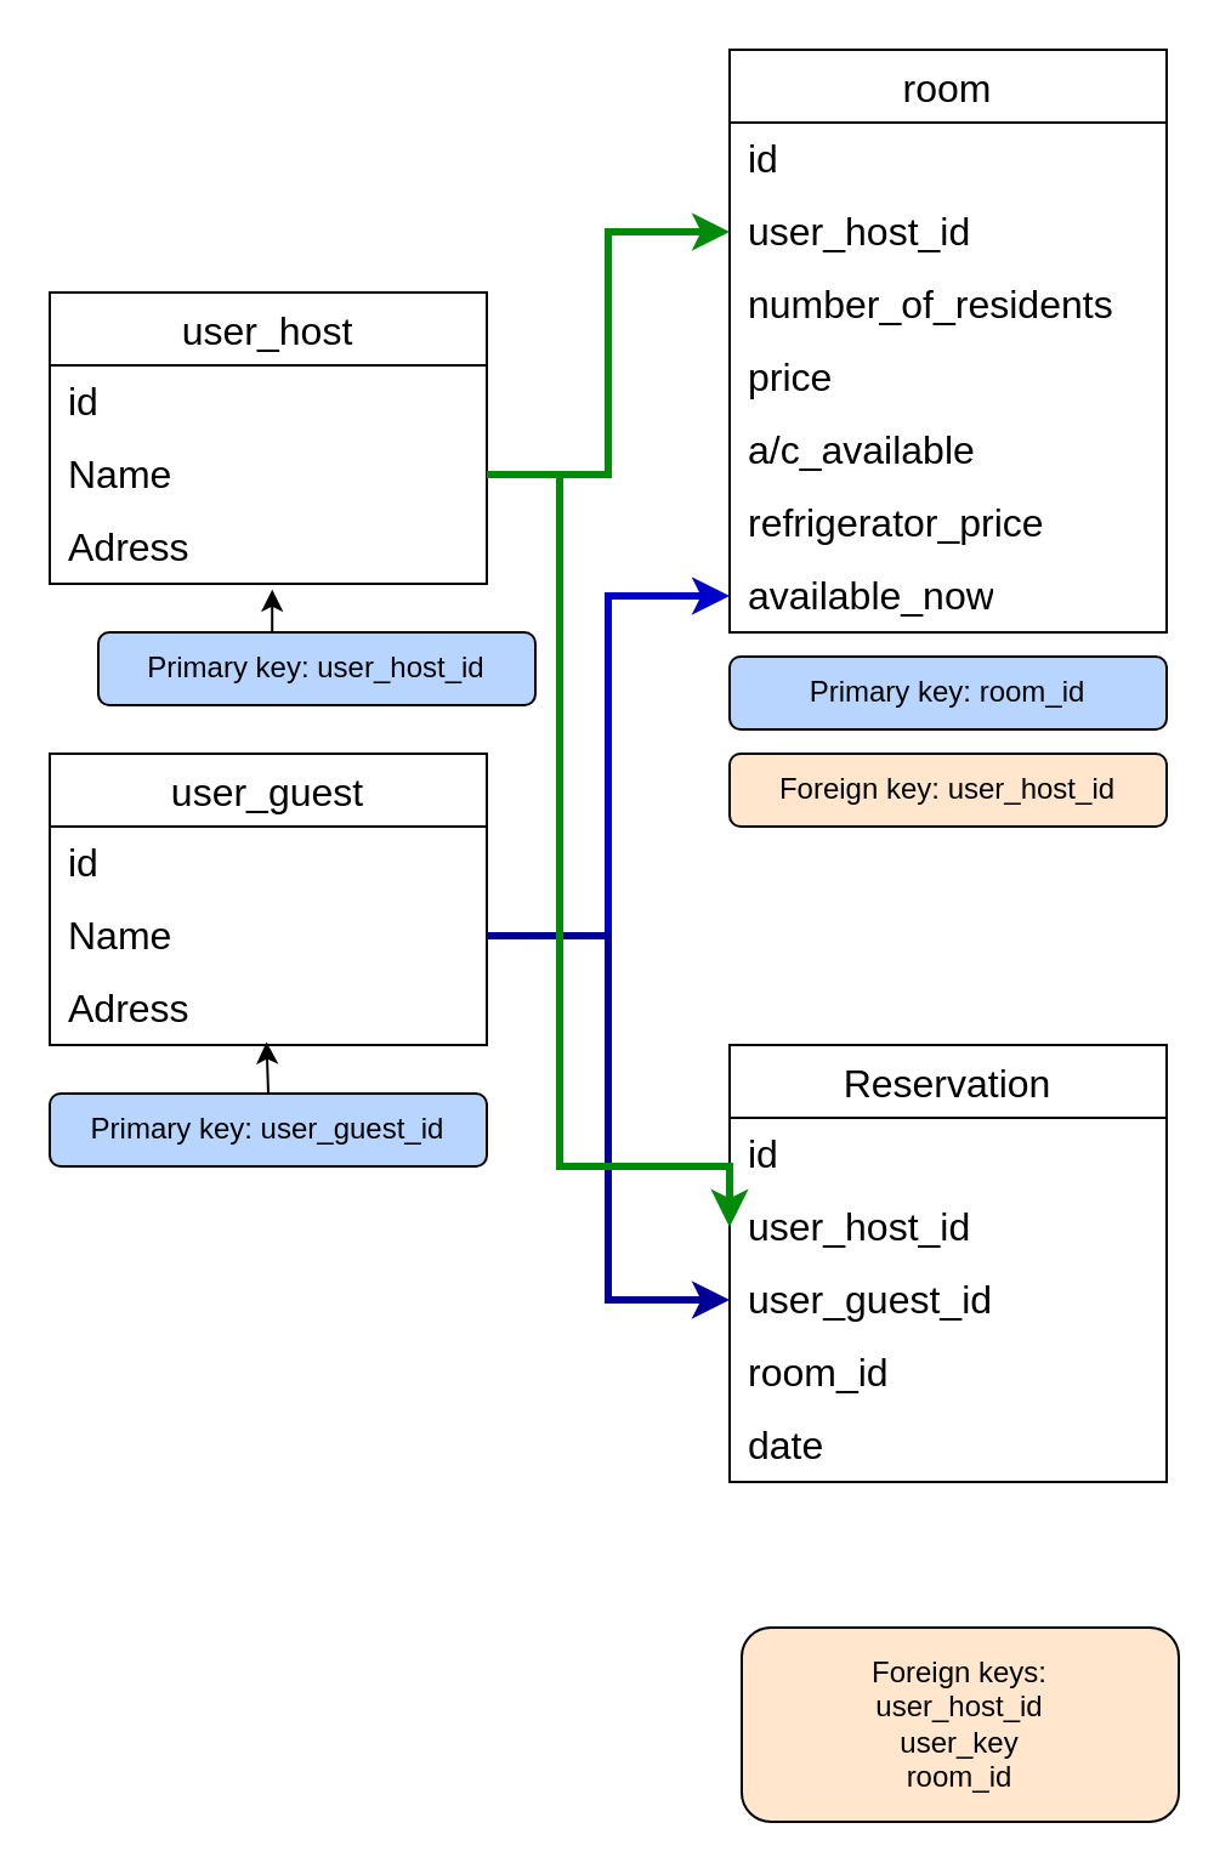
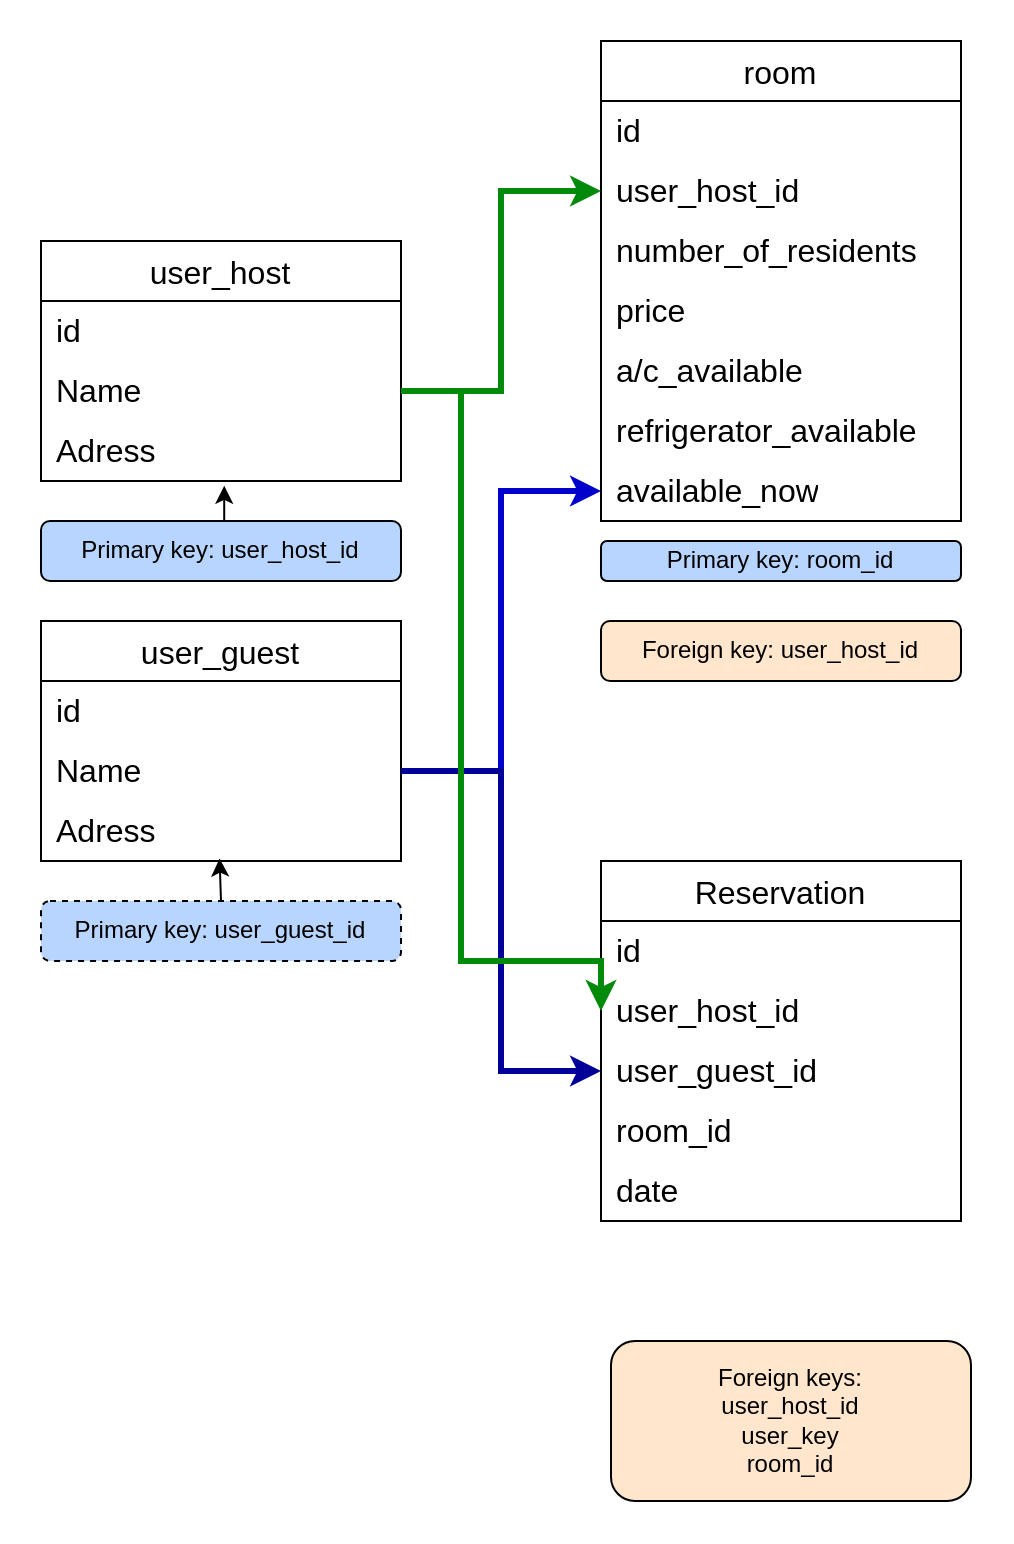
  <mxCell id="0" />
  <mxCell id="1" parent="0" />
  <mxCell id="2" value="user_host" style="shape=table;startSize=30;container=1;collapsible=0;childLayout=tableLayout;fixedRows=1;rowLines=0;fontStyle=0;strokeColor=default;fontSize=16;" vertex="1" parent="1"><mxGeometry x="20" y="120" width="180" height="120" as="geometry" /></mxCell>
  <mxCell id="3" value="" style="shape=tableRow;horizontal=0;startSize=0;swimlaneHead=0;swimlaneBody=0;top=0;left=0;bottom=0;right=0;collapsible=0;dropTarget=0;fillColor=none;points=[[0,0.5],[1,0.5]];portConstraint=eastwest;strokeColor=inherit;fontSize=16;" vertex="1" parent="2"><mxGeometry y="30" width="180" height="30" as="geometry" /></mxCell>
  <mxCell id="4" value="id" style="shape=partialRectangle;html=1;whiteSpace=wrap;connectable=0;fillColor=none;top=0;left=0;bottom=0;right=0;align=left;spacingLeft=6;overflow=hidden;strokeColor=inherit;fontSize=16;" vertex="1" parent="3"><mxGeometry width="180" height="30" as="geometry"><mxRectangle width="180" height="30" as="alternateBounds" /></mxGeometry></mxCell>
  <mxCell id="5" value="" style="shape=tableRow;horizontal=0;startSize=0;swimlaneHead=0;swimlaneBody=0;top=0;left=0;bottom=0;right=0;collapsible=0;dropTarget=0;fillColor=none;points=[[0,0.5],[1,0.5]];portConstraint=eastwest;strokeColor=inherit;fontSize=16;" vertex="1" parent="2"><mxGeometry y="60" width="180" height="30" as="geometry" /></mxCell>
  <mxCell id="6" value="Name" style="shape=partialRectangle;html=1;whiteSpace=wrap;connectable=0;fillColor=none;top=0;left=0;bottom=0;right=0;align=left;spacingLeft=6;overflow=hidden;strokeColor=inherit;fontSize=16;" vertex="1" parent="5"><mxGeometry width="180" height="30" as="geometry"><mxRectangle width="180" height="30" as="alternateBounds" /></mxGeometry></mxCell>
  <mxCell id="7" value="" style="shape=tableRow;horizontal=0;startSize=0;swimlaneHead=0;swimlaneBody=0;top=0;left=0;bottom=0;right=0;collapsible=0;dropTarget=0;fillColor=none;points=[[0,0.5],[1,0.5]];portConstraint=eastwest;strokeColor=inherit;fontSize=16;" vertex="1" parent="2"><mxGeometry y="90" width="180" height="30" as="geometry" /></mxCell>
  <mxCell id="8" value="Adress" style="shape=partialRectangle;html=1;whiteSpace=wrap;connectable=0;fillColor=none;top=0;left=0;bottom=0;right=0;align=left;spacingLeft=6;overflow=hidden;strokeColor=inherit;fontSize=16;" vertex="1" parent="7"><mxGeometry width="180" height="30" as="geometry"><mxRectangle width="180" height="30" as="alternateBounds" /></mxGeometry></mxCell>
  <mxCell id="9" style="edgeStyle=orthogonalEdgeStyle;rounded=0;orthogonalLoop=1;jettySize=auto;html=1;exitX=0.5;exitY=0;exitDx=0;exitDy=0;entryX=0.509;entryY=1.08;entryDx=0;entryDy=0;entryPerimeter=0;" edge="1" parent="1" source="10" target="7"><mxGeometry relative="1" as="geometry" /></mxCell>
- <mxCell id="10" value="Primary key: user_host_id" style="rounded=1;whiteSpace=wrap;html=1;fillColor=#B7D5FF;" vertex="1" parent="1"><mxGeometry x="40" y="260" width="180" height="30" as="geometry" /></mxCell>
+ <mxCell id="10" value="Primary key: user_host_id" style="rounded=1;whiteSpace=wrap;html=1;fillColor=#B7D5FF;" vertex="1" parent="1"><mxGeometry x="20" y="260" width="180" height="30" as="geometry" /></mxCell>
  <mxCell id="11" value="user_guest" style="shape=table;startSize=30;container=1;collapsible=0;childLayout=tableLayout;fixedRows=1;rowLines=0;fontStyle=0;strokeColor=default;fontSize=16;" vertex="1" parent="1"><mxGeometry x="20" y="310" width="180" height="120" as="geometry" /></mxCell>
  <mxCell id="12" value="" style="shape=tableRow;horizontal=0;startSize=0;swimlaneHead=0;swimlaneBody=0;top=0;left=0;bottom=0;right=0;collapsible=0;dropTarget=0;fillColor=none;points=[[0,0.5],[1,0.5]];portConstraint=eastwest;strokeColor=inherit;fontSize=16;" vertex="1" parent="11"><mxGeometry y="30" width="180" height="30" as="geometry" /></mxCell>
  <mxCell id="13" value="id" style="shape=partialRectangle;html=1;whiteSpace=wrap;connectable=0;fillColor=none;top=0;left=0;bottom=0;right=0;align=left;spacingLeft=6;overflow=hidden;strokeColor=inherit;fontSize=16;" vertex="1" parent="12"><mxGeometry width="180" height="30" as="geometry"><mxRectangle width="180" height="30" as="alternateBounds" /></mxGeometry></mxCell>
  <mxCell id="14" value="" style="shape=tableRow;horizontal=0;startSize=0;swimlaneHead=0;swimlaneBody=0;top=0;left=0;bottom=0;right=0;collapsible=0;dropTarget=0;fillColor=none;points=[[0,0.5],[1,0.5]];portConstraint=eastwest;strokeColor=inherit;fontSize=16;" vertex="1" parent="11"><mxGeometry y="60" width="180" height="30" as="geometry" /></mxCell>
  <mxCell id="15" value="Name" style="shape=partialRectangle;html=1;whiteSpace=wrap;connectable=0;fillColor=none;top=0;left=0;bottom=0;right=0;align=left;spacingLeft=6;overflow=hidden;strokeColor=inherit;fontSize=16;" vertex="1" parent="14"><mxGeometry width="180" height="30" as="geometry"><mxRectangle width="180" height="30" as="alternateBounds" /></mxGeometry></mxCell>
  <mxCell id="16" value="" style="shape=tableRow;horizontal=0;startSize=0;swimlaneHead=0;swimlaneBody=0;top=0;left=0;bottom=0;right=0;collapsible=0;dropTarget=0;fillColor=none;points=[[0,0.5],[1,0.5]];portConstraint=eastwest;strokeColor=inherit;fontSize=16;" vertex="1" parent="11"><mxGeometry y="90" width="180" height="30" as="geometry" /></mxCell>
  <mxCell id="17" value="Adress" style="shape=partialRectangle;html=1;whiteSpace=wrap;connectable=0;fillColor=none;top=0;left=0;bottom=0;right=0;align=left;spacingLeft=6;overflow=hidden;strokeColor=inherit;fontSize=16;" vertex="1" parent="16"><mxGeometry width="180" height="30" as="geometry"><mxRectangle width="180" height="30" as="alternateBounds" /></mxGeometry></mxCell>
  <mxCell id="18" style="edgeStyle=orthogonalEdgeStyle;rounded=0;orthogonalLoop=1;jettySize=auto;html=1;exitX=0.5;exitY=0;exitDx=0;exitDy=0;entryX=0.496;entryY=0.96;entryDx=0;entryDy=0;entryPerimeter=0;" edge="1" parent="1" source="19" target="16"><mxGeometry relative="1" as="geometry" /></mxCell>
- <mxCell id="19" value="Primary key: user_guest_id" style="rounded=1;whiteSpace=wrap;html=1;fillColor=#B7D5FF;" vertex="1" parent="1"><mxGeometry x="20" y="450" width="180" height="30" as="geometry" /></mxCell>
+ <mxCell id="19" value="Primary key: user_guest_id" style="rounded=1;whiteSpace=wrap;html=1;fillColor=#B7D5FF;dashed=1;" vertex="1" parent="1"><mxGeometry x="20" y="450" width="180" height="30" as="geometry" /></mxCell>
  <mxCell id="20" value="room" style="shape=table;startSize=30;container=1;collapsible=0;childLayout=tableLayout;fixedRows=1;rowLines=0;fontStyle=0;strokeColor=default;fontSize=16;" vertex="1" parent="1"><mxGeometry x="300" y="20" width="180" height="240" as="geometry" /></mxCell>
  <mxCell id="21" value="" style="shape=tableRow;horizontal=0;startSize=0;swimlaneHead=0;swimlaneBody=0;top=0;left=0;bottom=0;right=0;collapsible=0;dropTarget=0;fillColor=none;points=[[0,0.5],[1,0.5]];portConstraint=eastwest;strokeColor=inherit;fontSize=16;" vertex="1" parent="20"><mxGeometry y="30" width="180" height="30" as="geometry" /></mxCell>
  <mxCell id="22" value="id" style="shape=partialRectangle;html=1;whiteSpace=wrap;connectable=0;fillColor=none;top=0;left=0;bottom=0;right=0;align=left;spacingLeft=6;overflow=hidden;strokeColor=inherit;fontSize=16;" vertex="1" parent="21"><mxGeometry width="180" height="30" as="geometry"><mxRectangle width="180" height="30" as="alternateBounds" /></mxGeometry></mxCell>
  <mxCell id="23" style="shape=tableRow;horizontal=0;startSize=0;swimlaneHead=0;swimlaneBody=0;top=0;left=0;bottom=0;right=0;collapsible=0;dropTarget=0;fillColor=none;points=[[0,0.5],[1,0.5]];portConstraint=eastwest;strokeColor=inherit;fontSize=16;" vertex="1" parent="20"><mxGeometry y="60" width="180" height="30" as="geometry" /></mxCell>
  <mxCell id="24" value="user_host_id" style="shape=partialRectangle;html=1;whiteSpace=wrap;connectable=0;fillColor=none;top=0;left=0;bottom=0;right=0;align=left;spacingLeft=6;overflow=hidden;strokeColor=inherit;fontSize=16;" vertex="1" parent="23"><mxGeometry width="180" height="30" as="geometry"><mxRectangle width="180" height="30" as="alternateBounds" /></mxGeometry></mxCell>
  <mxCell id="25" value="" style="shape=tableRow;horizontal=0;startSize=0;swimlaneHead=0;swimlaneBody=0;top=0;left=0;bottom=0;right=0;collapsible=0;dropTarget=0;fillColor=none;points=[[0,0.5],[1,0.5]];portConstraint=eastwest;strokeColor=inherit;fontSize=16;" vertex="1" parent="20"><mxGeometry y="90" width="180" height="30" as="geometry" /></mxCell>
  <mxCell id="26" value="number_of_residents" style="shape=partialRectangle;html=1;whiteSpace=wrap;connectable=0;fillColor=none;top=0;left=0;bottom=0;right=0;align=left;spacingLeft=6;overflow=hidden;strokeColor=inherit;fontSize=16;" vertex="1" parent="25"><mxGeometry width="180" height="30" as="geometry"><mxRectangle width="180" height="30" as="alternateBounds" /></mxGeometry></mxCell>
  <mxCell id="27" value="" style="shape=tableRow;horizontal=0;startSize=0;swimlaneHead=0;swimlaneBody=0;top=0;left=0;bottom=0;right=0;collapsible=0;dropTarget=0;fillColor=none;points=[[0,0.5],[1,0.5]];portConstraint=eastwest;strokeColor=inherit;fontSize=16;" vertex="1" parent="20"><mxGeometry y="120" width="180" height="30" as="geometry" /></mxCell>
  <mxCell id="28" value="price" style="shape=partialRectangle;html=1;whiteSpace=wrap;connectable=0;fillColor=none;top=0;left=0;bottom=0;right=0;align=left;spacingLeft=6;overflow=hidden;strokeColor=inherit;fontSize=16;" vertex="1" parent="27"><mxGeometry width="180" height="30" as="geometry"><mxRectangle width="180" height="30" as="alternateBounds" /></mxGeometry></mxCell>
  <mxCell id="29" style="shape=tableRow;horizontal=0;startSize=0;swimlaneHead=0;swimlaneBody=0;top=0;left=0;bottom=0;right=0;collapsible=0;dropTarget=0;fillColor=none;points=[[0,0.5],[1,0.5]];portConstraint=eastwest;strokeColor=inherit;fontSize=16;" vertex="1" parent="20"><mxGeometry y="150" width="180" height="30" as="geometry" /></mxCell>
  <mxCell id="30" value="a/c_available" style="shape=partialRectangle;html=1;whiteSpace=wrap;connectable=0;fillColor=none;top=0;left=0;bottom=0;right=0;align=left;spacingLeft=6;overflow=hidden;strokeColor=inherit;fontSize=16;" vertex="1" parent="29"><mxGeometry width="180" height="30" as="geometry"><mxRectangle width="180" height="30" as="alternateBounds" /></mxGeometry></mxCell>
  <mxCell id="31" style="shape=tableRow;horizontal=0;startSize=0;swimlaneHead=0;swimlaneBody=0;top=0;left=0;bottom=0;right=0;collapsible=0;dropTarget=0;fillColor=none;points=[[0,0.5],[1,0.5]];portConstraint=eastwest;strokeColor=inherit;fontSize=16;" vertex="1" parent="20"><mxGeometry y="180" width="180" height="30" as="geometry" /></mxCell>
- <mxCell id="32" value="refrigerator_price" style="shape=partialRectangle;html=1;whiteSpace=wrap;connectable=0;fillColor=none;top=0;left=0;bottom=0;right=0;align=left;spacingLeft=6;overflow=hidden;strokeColor=inherit;fontSize=16;" vertex="1" parent="31"><mxGeometry width="180" height="30" as="geometry"><mxRectangle width="180" height="30" as="alternateBounds" /></mxGeometry></mxCell>
+ <mxCell id="32" value="refrigerator_available" style="shape=partialRectangle;html=1;whiteSpace=wrap;connectable=0;fillColor=none;top=0;left=0;bottom=0;right=0;align=left;spacingLeft=6;overflow=hidden;strokeColor=inherit;fontSize=16;" vertex="1" parent="31"><mxGeometry width="180" height="30" as="geometry"><mxRectangle width="180" height="30" as="alternateBounds" /></mxGeometry></mxCell>
  <mxCell id="33" style="shape=tableRow;horizontal=0;startSize=0;swimlaneHead=0;swimlaneBody=0;top=0;left=0;bottom=0;right=0;collapsible=0;dropTarget=0;fillColor=none;points=[[0,0.5],[1,0.5]];portConstraint=eastwest;strokeColor=inherit;fontSize=16;" vertex="1" parent="20"><mxGeometry y="210" width="180" height="30" as="geometry" /></mxCell>
  <mxCell id="34" value="available_now" style="shape=partialRectangle;html=1;whiteSpace=wrap;connectable=0;fillColor=none;top=0;left=0;bottom=0;right=0;align=left;spacingLeft=6;overflow=hidden;strokeColor=inherit;fontSize=16;" vertex="1" parent="33"><mxGeometry width="180" height="30" as="geometry"><mxRectangle width="180" height="30" as="alternateBounds" /></mxGeometry></mxCell>
  <mxCell id="35" value="Foreign key: user_host_id" style="rounded=1;whiteSpace=wrap;html=1;fillColor=#FFE6CC;" vertex="1" parent="1"><mxGeometry x="300" y="310" width="180" height="30" as="geometry" /></mxCell>
  <mxCell id="36" style="shape=tableRow;horizontal=0;startSize=0;swimlaneHead=0;swimlaneBody=0;top=0;left=0;bottom=0;right=0;collapsible=0;dropTarget=0;fillColor=none;points=[[0,0.5],[1,0.5]];portConstraint=eastwest;strokeColor=inherit;fontSize=16;" vertex="1" parent="1"><mxGeometry x="300" y="170" width="180" height="30" as="geometry" /></mxCell>
  <mxCell id="37" style="edgeStyle=orthogonalEdgeStyle;rounded=0;orthogonalLoop=1;jettySize=auto;html=1;exitX=1;exitY=0.5;exitDx=0;exitDy=0;entryX=0;entryY=0.5;entryDx=0;entryDy=0;strokeColor=#028A0A;strokeWidth=3;" edge="1" parent="1" source="5" target="23"><mxGeometry relative="1" as="geometry" /></mxCell>
  <mxCell id="38" style="edgeStyle=orthogonalEdgeStyle;rounded=0;orthogonalLoop=1;jettySize=auto;html=1;entryX=0;entryY=0.5;entryDx=0;entryDy=0;strokeColor=#0000CC;strokeWidth=3;" edge="1" parent="1" source="14" target="33"><mxGeometry relative="1" as="geometry" /></mxCell>
- <mxCell id="39" value="Primary key: room_id" style="rounded=1;whiteSpace=wrap;html=1;fillColor=#B7D5FF;" vertex="1" parent="1"><mxGeometry x="300" y="270" width="180" height="30" as="geometry" /></mxCell>
+ <mxCell id="39" value="Primary key: room_id" style="rounded=1;whiteSpace=wrap;html=1;fillColor=#B7D5FF;" vertex="1" parent="1"><mxGeometry x="300" y="270" width="180" height="20" as="geometry" /></mxCell>
  <mxCell id="40" value="Reservation" style="shape=table;startSize=30;container=1;collapsible=0;childLayout=tableLayout;fixedRows=1;rowLines=0;fontStyle=0;strokeColor=default;fontSize=16;" vertex="1" parent="1"><mxGeometry x="300" y="430" width="180" height="180" as="geometry" /></mxCell>
  <mxCell id="41" value="" style="shape=tableRow;horizontal=0;startSize=0;swimlaneHead=0;swimlaneBody=0;top=0;left=0;bottom=0;right=0;collapsible=0;dropTarget=0;fillColor=none;points=[[0,0.5],[1,0.5]];portConstraint=eastwest;strokeColor=inherit;fontSize=16;" vertex="1" parent="40"><mxGeometry y="30" width="180" height="30" as="geometry" /></mxCell>
  <mxCell id="42" value="id" style="shape=partialRectangle;html=1;whiteSpace=wrap;connectable=0;fillColor=none;top=0;left=0;bottom=0;right=0;align=left;spacingLeft=6;overflow=hidden;strokeColor=inherit;fontSize=16;" vertex="1" parent="41"><mxGeometry width="180" height="30" as="geometry"><mxRectangle width="180" height="30" as="alternateBounds" /></mxGeometry></mxCell>
  <mxCell id="43" style="shape=tableRow;horizontal=0;startSize=0;swimlaneHead=0;swimlaneBody=0;top=0;left=0;bottom=0;right=0;collapsible=0;dropTarget=0;fillColor=none;points=[[0,0.5],[1,0.5]];portConstraint=eastwest;strokeColor=inherit;fontSize=16;" vertex="1" parent="40"><mxGeometry y="60" width="180" height="30" as="geometry" /></mxCell>
  <mxCell id="44" value="user_host_id" style="shape=partialRectangle;html=1;whiteSpace=wrap;connectable=0;fillColor=none;top=0;left=0;bottom=0;right=0;align=left;spacingLeft=6;overflow=hidden;strokeColor=inherit;fontSize=16;" vertex="1" parent="43"><mxGeometry width="180" height="30" as="geometry"><mxRectangle width="180" height="30" as="alternateBounds" /></mxGeometry></mxCell>
  <mxCell id="45" value="" style="shape=tableRow;horizontal=0;startSize=0;swimlaneHead=0;swimlaneBody=0;top=0;left=0;bottom=0;right=0;collapsible=0;dropTarget=0;fillColor=none;points=[[0,0.5],[1,0.5]];portConstraint=eastwest;strokeColor=inherit;fontSize=16;" vertex="1" parent="40"><mxGeometry y="90" width="180" height="30" as="geometry" /></mxCell>
  <mxCell id="46" value="user_guest_id" style="shape=partialRectangle;html=1;whiteSpace=wrap;connectable=0;fillColor=none;top=0;left=0;bottom=0;right=0;align=left;spacingLeft=6;overflow=hidden;strokeColor=inherit;fontSize=16;" vertex="1" parent="45"><mxGeometry width="180" height="30" as="geometry"><mxRectangle width="180" height="30" as="alternateBounds" /></mxGeometry></mxCell>
  <mxCell id="47" value="" style="shape=tableRow;horizontal=0;startSize=0;swimlaneHead=0;swimlaneBody=0;top=0;left=0;bottom=0;right=0;collapsible=0;dropTarget=0;fillColor=none;points=[[0,0.5],[1,0.5]];portConstraint=eastwest;strokeColor=inherit;fontSize=16;" vertex="1" parent="40"><mxGeometry y="120" width="180" height="30" as="geometry" /></mxCell>
  <mxCell id="48" value="room_id" style="shape=partialRectangle;html=1;whiteSpace=wrap;connectable=0;fillColor=none;top=0;left=0;bottom=0;right=0;align=left;spacingLeft=6;overflow=hidden;strokeColor=inherit;fontSize=16;" vertex="1" parent="47"><mxGeometry width="180" height="30" as="geometry"><mxRectangle width="180" height="30" as="alternateBounds" /></mxGeometry></mxCell>
  <mxCell id="49" style="shape=tableRow;horizontal=0;startSize=0;swimlaneHead=0;swimlaneBody=0;top=0;left=0;bottom=0;right=0;collapsible=0;dropTarget=0;fillColor=none;points=[[0,0.5],[1,0.5]];portConstraint=eastwest;strokeColor=inherit;fontSize=16;" vertex="1" parent="40"><mxGeometry y="150" width="180" height="30" as="geometry" /></mxCell>
  <mxCell id="50" value="date" style="shape=partialRectangle;html=1;whiteSpace=wrap;connectable=0;fillColor=none;top=0;left=0;bottom=0;right=0;align=left;spacingLeft=6;overflow=hidden;strokeColor=inherit;fontSize=16;" vertex="1" parent="49"><mxGeometry width="180" height="30" as="geometry"><mxRectangle width="180" height="30" as="alternateBounds" /></mxGeometry></mxCell>
  <mxCell id="51" value="Foreign keys: &lt;br&gt;user_host_id&lt;br&gt;user_key&lt;br&gt;room_id" style="rounded=1;whiteSpace=wrap;html=1;fillColor=#FFE6CC;" vertex="1" parent="1"><mxGeometry x="305" y="670" width="180" height="80" as="geometry" /></mxCell>
  <mxCell id="52" style="edgeStyle=orthogonalEdgeStyle;rounded=0;orthogonalLoop=1;jettySize=auto;html=1;exitX=1;exitY=0.5;exitDx=0;exitDy=0;entryX=0;entryY=0.5;entryDx=0;entryDy=0;strokeColor=#000099;spacing=2;strokeWidth=3;" edge="1" parent="1" source="14" target="45"><mxGeometry relative="1" as="geometry" /></mxCell>
  <mxCell id="53" style="edgeStyle=orthogonalEdgeStyle;rounded=0;orthogonalLoop=1;jettySize=auto;html=1;exitX=1;exitY=0.5;exitDx=0;exitDy=0;entryX=0;entryY=0.5;entryDx=0;entryDy=0;strokeColor=#028A0A;strokeWidth=3;" edge="1" parent="1" source="5" target="43"><mxGeometry relative="1" as="geometry"><Array as="points"><mxPoint x="230" y="195" /><mxPoint x="230" y="480" /><mxPoint x="300" y="480" /></Array></mxGeometry></mxCell>
